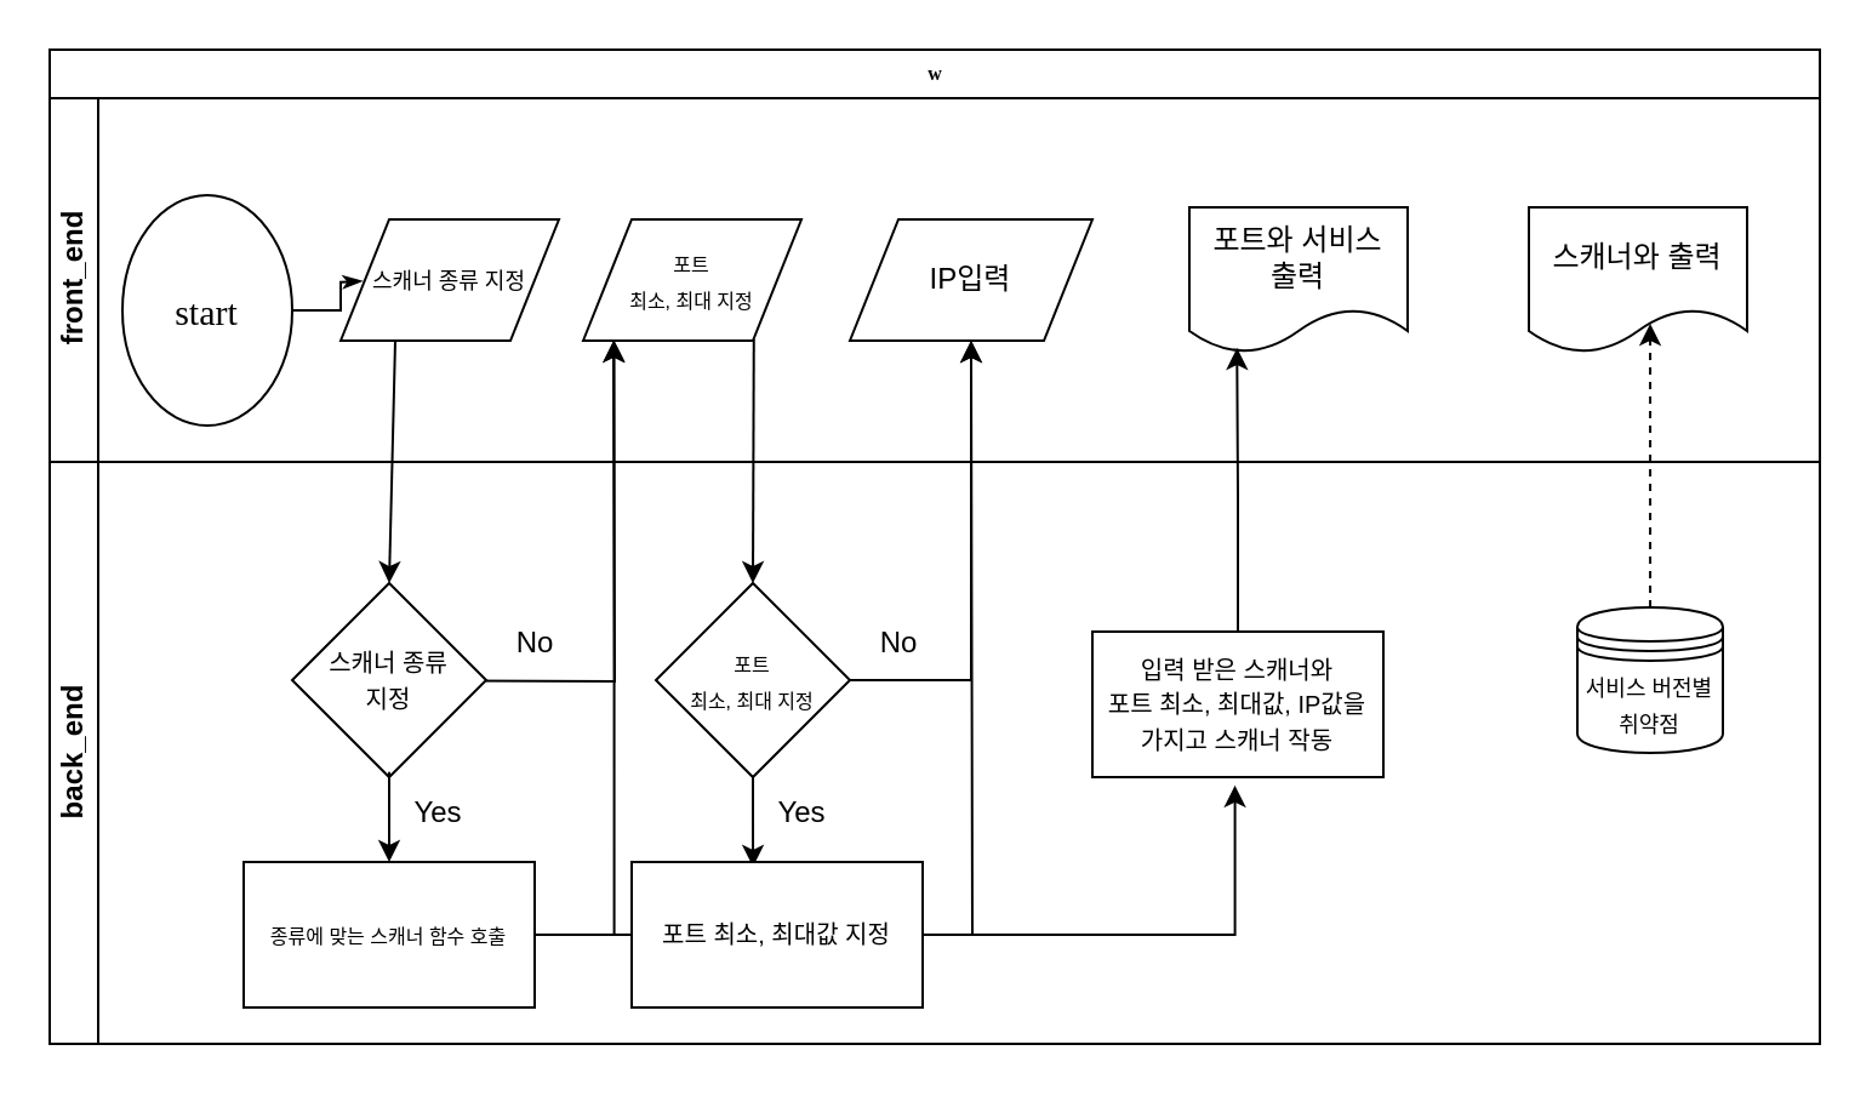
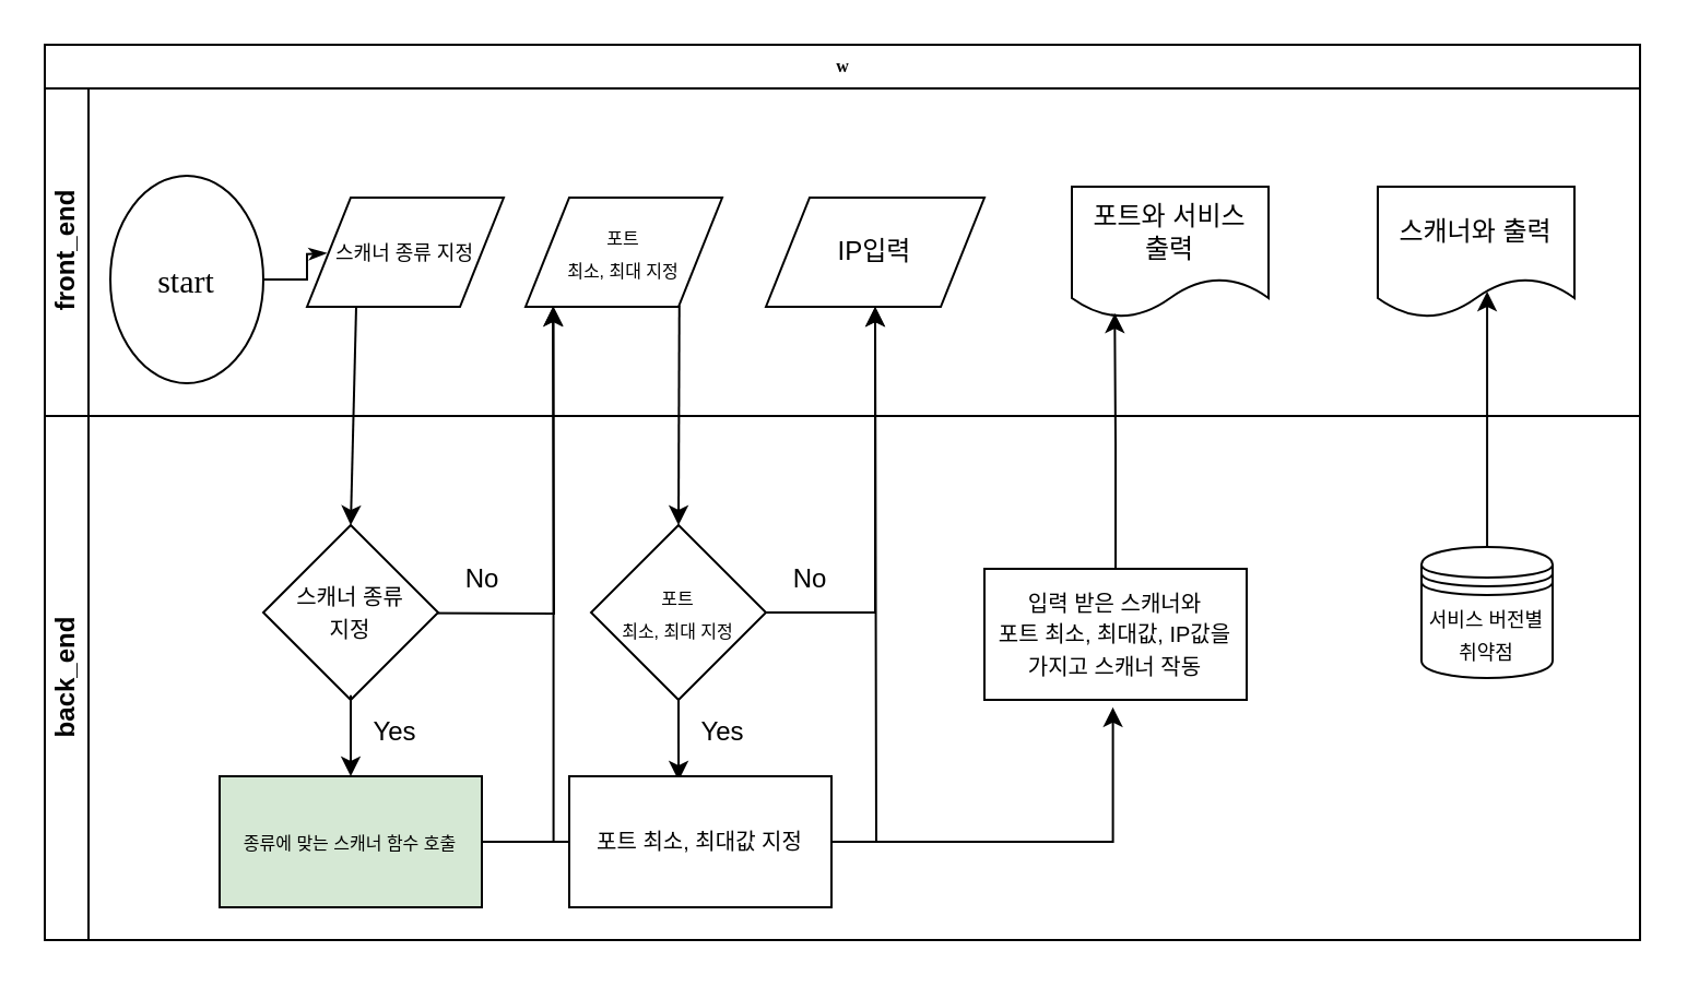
  <mxCell id="0" />
  <mxCell id="1" parent="0" />
  <mxCell id="2" value="w" style="swimlane;html=1;childLayout=stackLayout;horizontal=1;startSize=20;horizontalStack=0;rounded=0;shadow=0;labelBackgroundColor=none;strokeWidth=1;fontFamily=Verdana;fontSize=8;align=center;swimlaneLine=1;" parent="1" vertex="1"><mxGeometry x="20" y="20" width="730" height="410" as="geometry" /></mxCell>
  <mxCell id="3" value="front_end" style="swimlane;html=1;startSize=20;horizontal=0;" parent="2" vertex="1"><mxGeometry y="20" width="730" height="150" as="geometry" /></mxCell>
  <mxCell id="4" style="edgeStyle=orthogonalEdgeStyle;rounded=0;html=1;labelBackgroundColor=none;startArrow=none;startFill=0;startSize=5;endArrow=classicThin;endFill=1;endSize=5;jettySize=auto;orthogonalLoop=1;strokeWidth=1;fontFamily=Verdana;fontSize=8;entryX=0.074;entryY=0.424;entryDx=0;entryDy=0;entryPerimeter=0;" parent="3" source="5" edge="1"><mxGeometry relative="1" as="geometry"><mxPoint x="128.88" y="75.44" as="targetPoint" /></mxGeometry></mxCell>
  <mxCell id="5" value="&lt;font style=&quot;font-size: 15px;&quot;&gt;start&lt;/font&gt;" style="ellipse;whiteSpace=wrap;html=1;rounded=0;shadow=0;labelBackgroundColor=none;strokeWidth=1;fontFamily=Verdana;fontSize=8;align=center;" parent="3" vertex="1"><mxGeometry x="30" y="40" width="70" height="95" as="geometry" /></mxCell>
  <mxCell id="6" value="&lt;font style=&quot;font-size: 9px;&quot;&gt;스캐너 종류 지정&lt;/font&gt;" style="shape=parallelogram;perimeter=parallelogramPerimeter;whiteSpace=wrap;html=1;fixedSize=1;" vertex="1" parent="3"><mxGeometry x="120" y="50" width="90" height="50" as="geometry" /></mxCell>
  <mxCell id="7" value="&lt;span style=&quot;font-size: 8px;&quot;&gt;포트&lt;br&gt;최소, 최대 지정&lt;br&gt;&lt;/span&gt;" style="shape=parallelogram;perimeter=parallelogramPerimeter;whiteSpace=wrap;html=1;fixedSize=1;" vertex="1" parent="3"><mxGeometry x="220" y="50" width="90" height="50" as="geometry" /></mxCell>
  <mxCell id="8" style="edgeStyle=orthogonalEdgeStyle;rounded=0;orthogonalLoop=1;jettySize=auto;html=1;entryX=0.25;entryY=1;entryDx=0;entryDy=0;" edge="1" parent="3"><mxGeometry relative="1" as="geometry"><mxPoint x="100" y="240" as="sourcePoint" /><mxPoint x="232.5" y="100" as="targetPoint" /></mxGeometry></mxCell>
  <mxCell id="9" value="IP입력" style="shape=parallelogram;perimeter=parallelogramPerimeter;whiteSpace=wrap;html=1;fixedSize=1;" vertex="1" parent="3"><mxGeometry x="330" y="50" width="100" height="50" as="geometry" /></mxCell>
  <mxCell id="10" value="포트와 서비스&lt;br&gt;출력" style="shape=document;whiteSpace=wrap;html=1;boundedLbl=1;" vertex="1" parent="3"><mxGeometry x="470" y="45" width="90" height="60" as="geometry" /></mxCell>
  <mxCell id="11" value="스캐너와 출력" style="shape=document;whiteSpace=wrap;html=1;boundedLbl=1;" vertex="1" parent="3"><mxGeometry x="610" y="45" width="90" height="60" as="geometry" /></mxCell>
  <mxCell id="12" value="back_end" style="swimlane;horizontal=0;whiteSpace=wrap;html=1;startSize=20;" parent="1" vertex="1"><mxGeometry x="20" y="190" width="730" height="240" as="geometry" /></mxCell>
  <mxCell id="13" value="&lt;font style=&quot;font-size: 10px;&quot;&gt;스캐너 종류&lt;br&gt;지정&lt;/font&gt;" style="rhombus;whiteSpace=wrap;html=1;" vertex="1" parent="12"><mxGeometry x="100" y="50" width="80" height="80" as="geometry" /></mxCell>
  <mxCell id="14" value="Yes&lt;br&gt;" style="text;html=1;align=center;verticalAlign=middle;resizable=0;points=[];autosize=1;strokeColor=none;fillColor=none;" vertex="1" parent="12"><mxGeometry x="140" y="130" width="40" height="30" as="geometry" /></mxCell>
- <mxCell id="15" value="&lt;font style=&quot;font-size: 8px;&quot;&gt;종류에 맞는 스캐너 함수 호출&lt;/font&gt;" style="whiteSpace=wrap;html=1;" vertex="1" parent="12"><mxGeometry x="80" y="165" width="120" height="60" as="geometry" /></mxCell>
+ <mxCell id="15" value="&lt;font style=&quot;font-size: 8px;&quot;&gt;종류에 맞는 스캐너 함수 호출&lt;/font&gt;" style="whiteSpace=wrap;html=1;fillColor=#d5e8d4;" vertex="1" parent="12"><mxGeometry x="80" y="165" width="120" height="60" as="geometry" /></mxCell>
  <mxCell id="16" value="" style="endArrow=classic;html=1;rounded=0;exitX=0.5;exitY=0.973;exitDx=0;exitDy=0;exitPerimeter=0;entryX=0.5;entryY=0;entryDx=0;entryDy=0;" edge="1" parent="12" source="13" target="15"><mxGeometry width="50" height="50" relative="1" as="geometry"><mxPoint x="65" y="130" as="sourcePoint" /><mxPoint x="115" y="80" as="targetPoint" /></mxGeometry></mxCell>
  <mxCell id="17" value="No" style="text;html=1;align=center;verticalAlign=middle;resizable=0;points=[];autosize=1;strokeColor=none;fillColor=none;" vertex="1" parent="12"><mxGeometry x="180" y="60" width="40" height="30" as="geometry" /></mxCell>
  <mxCell id="18" value="&lt;font style=&quot;font-size: 8px;&quot;&gt;포트&lt;br&gt;최소, 최대 지정&lt;/font&gt;" style="rhombus;whiteSpace=wrap;html=1;" vertex="1" parent="12"><mxGeometry x="250" y="50" width="80" height="80" as="geometry" /></mxCell>
  <mxCell id="19" style="edgeStyle=orthogonalEdgeStyle;rounded=0;orthogonalLoop=1;jettySize=auto;html=1;" edge="1" parent="12" source="26"><mxGeometry relative="1" as="geometry"><mxPoint x="380" y="-50" as="targetPoint" /></mxGeometry></mxCell>
  <mxCell id="20" style="edgeStyle=orthogonalEdgeStyle;rounded=0;orthogonalLoop=1;jettySize=auto;html=1;entryX=0.417;entryY=0.033;entryDx=0;entryDy=0;entryPerimeter=0;" edge="1" parent="12" source="18" target="26"><mxGeometry relative="1" as="geometry" /></mxCell>
  <mxCell id="21" value="No" style="text;html=1;align=center;verticalAlign=middle;resizable=0;points=[];autosize=1;strokeColor=none;fillColor=none;" vertex="1" parent="12"><mxGeometry x="330" y="60" width="40" height="30" as="geometry" /></mxCell>
  <mxCell id="22" value="Yes" style="text;html=1;align=center;verticalAlign=middle;resizable=0;points=[];autosize=1;strokeColor=none;fillColor=none;" vertex="1" parent="12"><mxGeometry x="290" y="130" width="40" height="30" as="geometry" /></mxCell>
  <mxCell id="23" value="&lt;font style=&quot;font-size: 9px;&quot;&gt;서비스 버전별 취약점&lt;/font&gt;" style="shape=datastore;whiteSpace=wrap;html=1;" vertex="1" parent="12"><mxGeometry x="630" y="60" width="60" height="60" as="geometry" /></mxCell>
  <mxCell id="24" value="&lt;font style=&quot;font-size: 10px;&quot;&gt;입력 받은 스캐너와&lt;br&gt;포트 최소, 최대값, IP값을 가지고 스캐너 작동&lt;/font&gt;" style="rounded=0;whiteSpace=wrap;html=1;" vertex="1" parent="12"><mxGeometry x="430" y="70" width="120" height="60" as="geometry" /></mxCell>
  <mxCell id="25" style="edgeStyle=orthogonalEdgeStyle;rounded=0;orthogonalLoop=1;jettySize=auto;html=1;entryX=0.49;entryY=1.057;entryDx=0;entryDy=0;entryPerimeter=0;" edge="1" parent="12" source="15" target="24"><mxGeometry relative="1" as="geometry" /></mxCell>
  <mxCell id="26" value="&lt;font style=&quot;font-size: 10px;&quot;&gt;포트 최소, 최대값 지정&lt;/font&gt;" style="whiteSpace=wrap;html=1;" vertex="1" parent="12"><mxGeometry x="240" y="165" width="120" height="60" as="geometry" /></mxCell>
  <mxCell id="27" value="" style="endArrow=classic;html=1;rounded=0;exitX=0.25;exitY=1;exitDx=0;exitDy=0;entryX=0.5;entryY=0;entryDx=0;entryDy=0;" edge="1" parent="1" source="6" target="13"><mxGeometry width="50" height="50" relative="1" as="geometry"><mxPoint x="350" y="180" as="sourcePoint" /><mxPoint x="400" y="130" as="targetPoint" /></mxGeometry></mxCell>
  <mxCell id="28" value="" style="endArrow=classic;html=1;rounded=0;exitX=0.782;exitY=0.988;exitDx=0;exitDy=0;entryX=0.5;entryY=0;entryDx=0;entryDy=0;exitPerimeter=0;" edge="1" parent="1" source="7" target="18"><mxGeometry width="50" height="50" relative="1" as="geometry"><mxPoint x="350" y="260" as="sourcePoint" /><mxPoint x="400" y="210" as="targetPoint" /></mxGeometry></mxCell>
  <mxCell id="29" style="edgeStyle=orthogonalEdgeStyle;rounded=0;orthogonalLoop=1;jettySize=auto;html=1;entryX=0.5;entryY=1;entryDx=0;entryDy=0;" edge="1" parent="1" source="18" target="9"><mxGeometry relative="1" as="geometry"><Array as="points"><mxPoint x="400" y="280" /></Array></mxGeometry></mxCell>
  <mxCell id="30" style="edgeStyle=orthogonalEdgeStyle;rounded=0;orthogonalLoop=1;jettySize=auto;html=1;entryX=0.142;entryY=0.996;entryDx=0;entryDy=0;entryPerimeter=0;" edge="1" parent="1" source="15" target="7"><mxGeometry relative="1" as="geometry" /></mxCell>
  <mxCell id="31" style="edgeStyle=orthogonalEdgeStyle;rounded=0;orthogonalLoop=1;jettySize=auto;html=1;entryX=0.218;entryY=0.967;entryDx=0;entryDy=0;entryPerimeter=0;" edge="1" parent="1" source="24" target="10"><mxGeometry relative="1" as="geometry" /></mxCell>
- <mxCell id="32" style="edgeStyle=orthogonalEdgeStyle;rounded=0;orthogonalLoop=1;jettySize=auto;html=1;entryX=0.556;entryY=0.8;entryDx=0;entryDy=0;entryPerimeter=0;dashed=1;" edge="1" parent="1" source="23" target="11"><mxGeometry relative="1" as="geometry" /></mxCell>
+ <mxCell id="32" style="edgeStyle=orthogonalEdgeStyle;rounded=0;orthogonalLoop=1;jettySize=auto;html=1;entryX=0.556;entryY=0.8;entryDx=0;entryDy=0;entryPerimeter=0;" edge="1" parent="1" source="23" target="11"><mxGeometry relative="1" as="geometry" /></mxCell>
